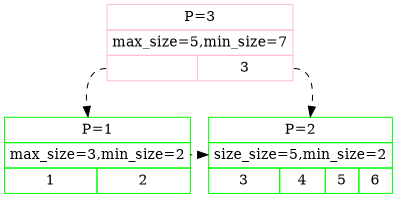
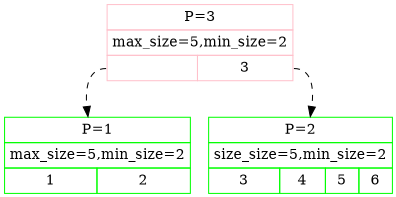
  digraph {
    node [color=green shape=plain]
    edge [style=dashed]
-   n1 [label=<<TABLE BORDER="0" CELLBORDER="1" CELLSPACING="0" CELLPADDING="4"> <TR><TD COLSPAN="2">P=1</TD></TR> <TR><TD COLSPAN="2">max_size=3,min_size=2</TD></TR> <TR><TD>1</TD> <TD>2</TD> </TR></TABLE>>]
+   n1 [label=<<TABLE BORDER="0" CELLBORDER="1" CELLSPACING="0" CELLPADDING="4"> <TR><TD COLSPAN="2">P=1</TD></TR> <TR><TD COLSPAN="2">max_size=5,min_size=2</TD></TR> <TR><TD>1</TD> <TD>2</TD> </TR></TABLE>>]
    n2 [label=<<TABLE BORDER="0" CELLBORDER="1" CELLSPACING="0" CELLPADDING="4"> <TR><TD COLSPAN="4">P=2</TD></TR> <TR><TD COLSPAN="4">size_size=5,min_size=2</TD></TR> <TR><TD>3</TD> <TD>4</TD> <TD>5</TD> <TD>6</TD> </TR></TABLE>>]
-   n3 [color=pink label=<<TABLE BORDER="0" CELLBORDER="1" CELLSPACING="0" CELLPADDING="4"> <TR><TD COLSPAN="2">P=3</TD></TR> <TR><TD COLSPAN="2">max_size=5,min_size=7</TD></TR> <TR><TD PORT="p1"> </TD> <TD PORT="p2">3</TD> </TR></TABLE>>]
+   n3 [color=pink label=<<TABLE BORDER="0" CELLBORDER="1" CELLSPACING="0" CELLPADDING="4"> <TR><TD COLSPAN="2">P=3</TD></TR> <TR><TD COLSPAN="2">max_size=5,min_size=2</TD></TR> <TR><TD PORT="p1"> </TD> <TD PORT="p2">3</TD> </TR></TABLE>>]
    subgraph sub_1 {
      rank=same
      n1
      n2
    }
-   n1 -> n2 [style=dotted]
    n3 -> n1 [tailport=p1]
    n3 -> n2 [tailport=p2]
  }
